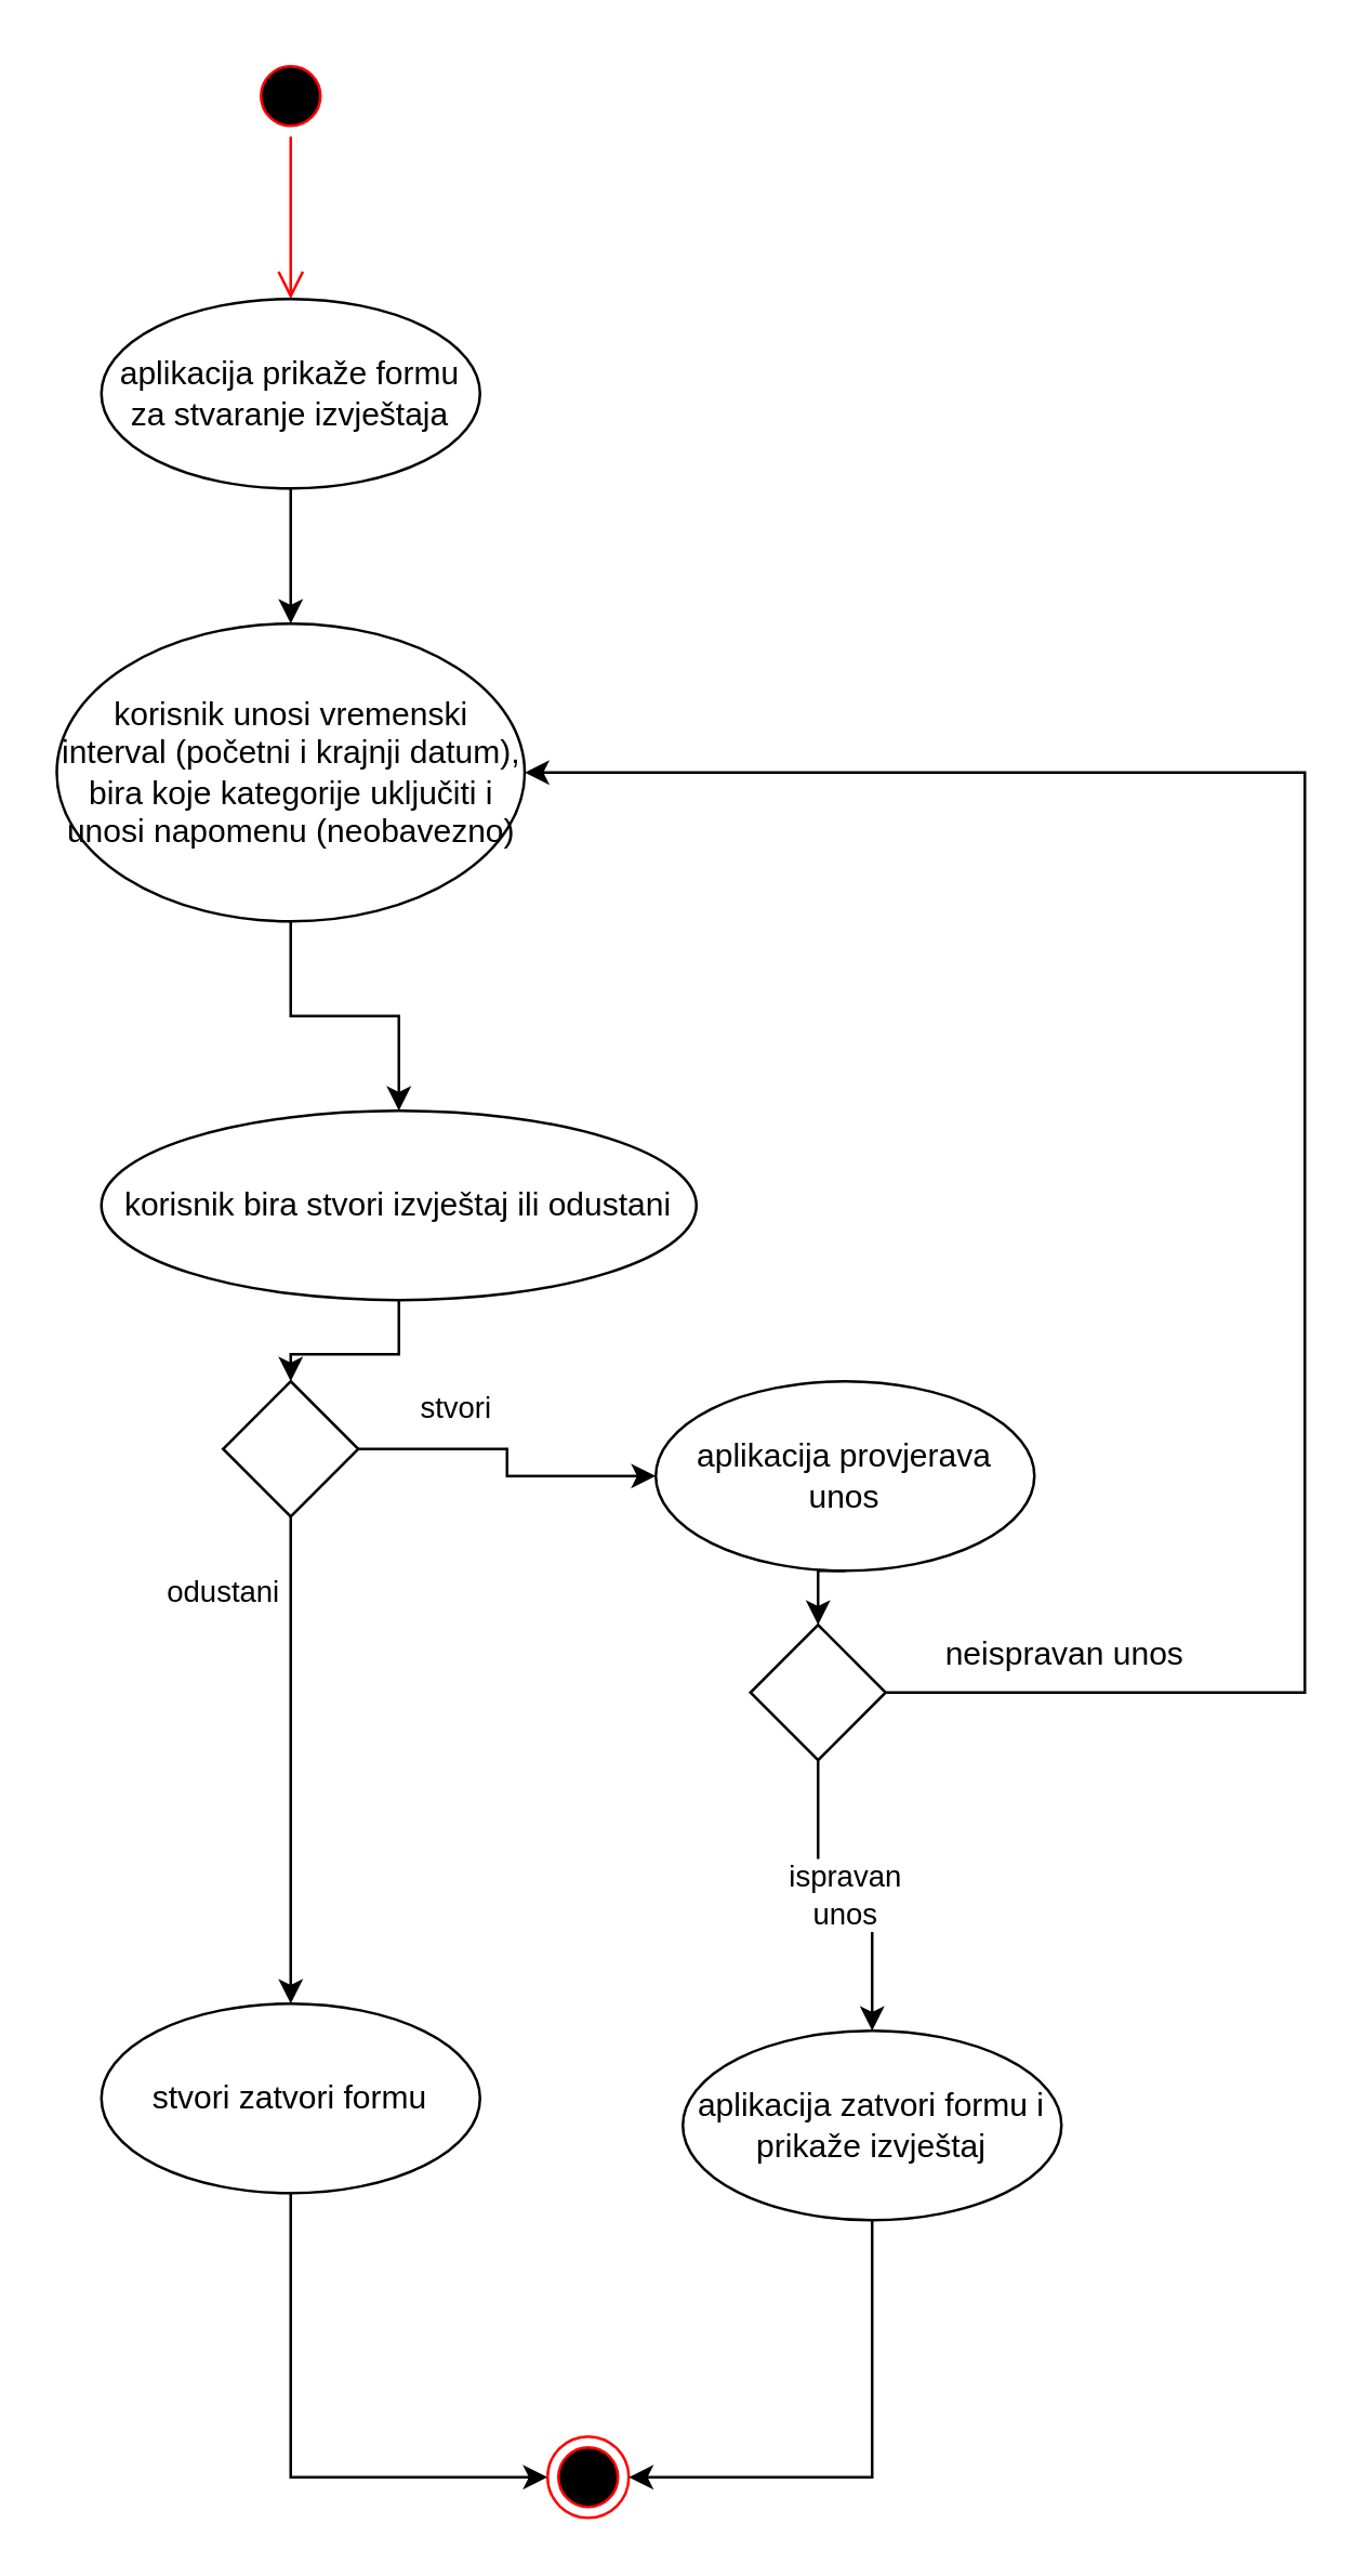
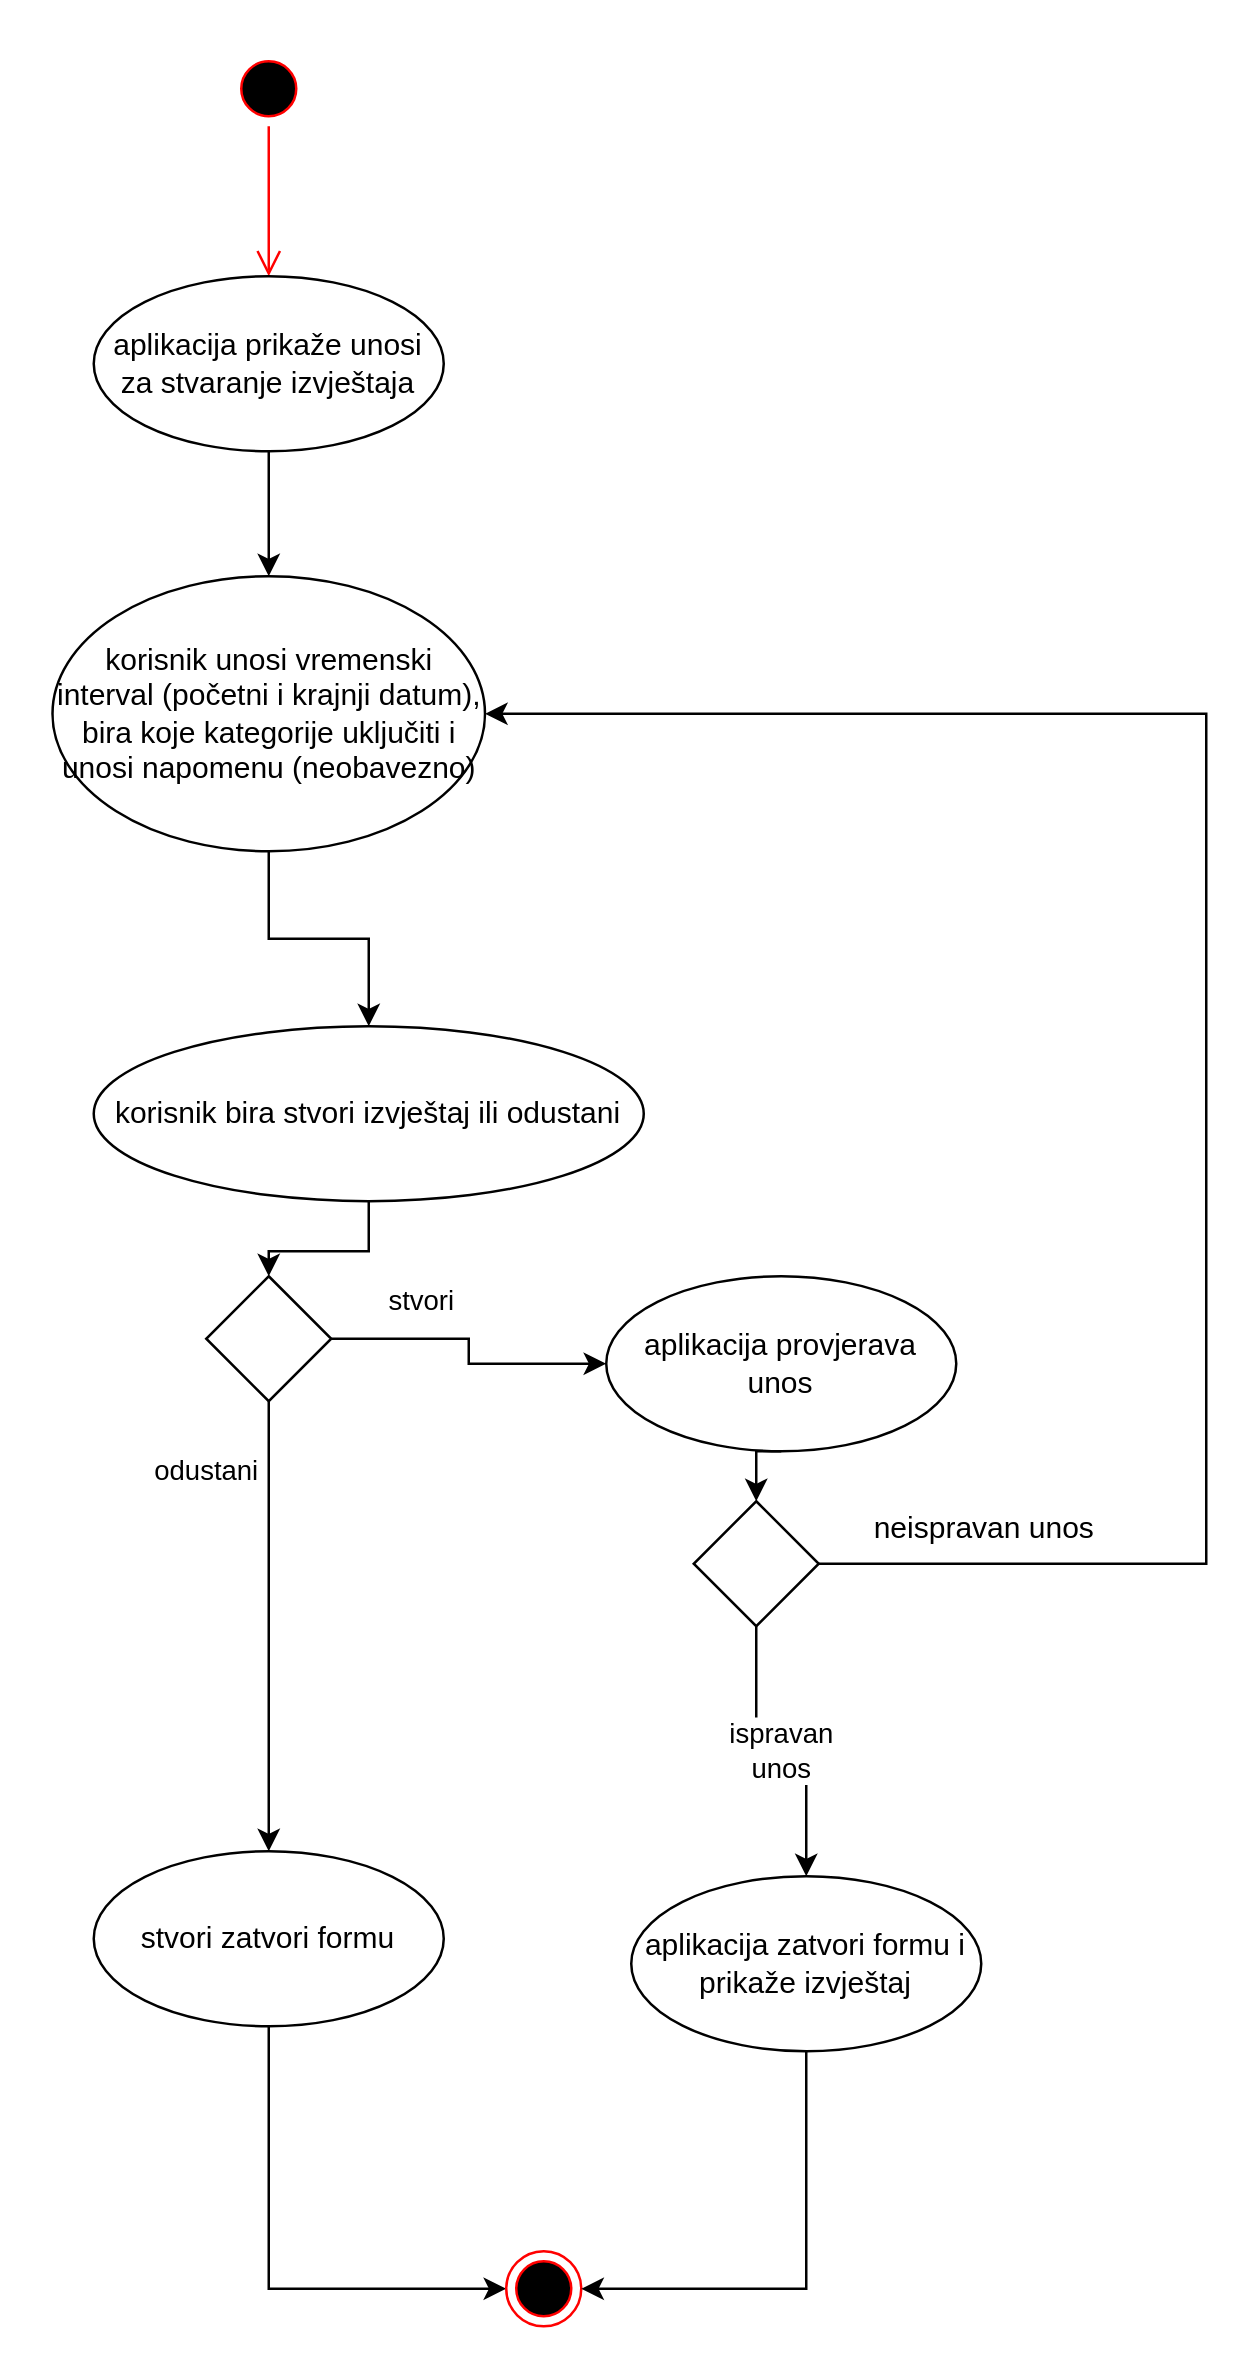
  <mxCell id="0" />
  <mxCell id="1" parent="0" />
  <mxCell id="2" value="" style="ellipse;html=1;shape=startState;fillColor=#000000;strokeColor=#ff0000;" parent="1" vertex="1"><mxGeometry x="92" y="20" width="30" height="30" as="geometry" /></mxCell>
  <mxCell id="3" value="" style="edgeStyle=orthogonalEdgeStyle;html=1;verticalAlign=bottom;endArrow=open;endSize=8;strokeColor=#ff0000;" parent="1" source="2" edge="1"><mxGeometry relative="1" as="geometry"><mxPoint x="107" y="110" as="targetPoint" /></mxGeometry></mxCell>
  <mxCell id="4" style="edgeStyle=orthogonalEdgeStyle;rounded=0;orthogonalLoop=1;jettySize=auto;html=1;exitX=0.5;exitY=1;exitDx=0;exitDy=0;" parent="1" source="5" target="7" edge="1"><mxGeometry relative="1" as="geometry" /></mxCell>
- <mxCell id="5" value="aplikacija prikaže formu za stvaranje izvještaja" style="ellipse;whiteSpace=wrap;html=1;" parent="1" vertex="1"><mxGeometry x="37" y="110" width="140" height="70" as="geometry" /></mxCell>
+ <mxCell id="5" value="aplikacija prikaže unosi za stvaranje izvještaja" style="ellipse;whiteSpace=wrap;html=1;" parent="1" vertex="1"><mxGeometry x="37" y="110" width="140" height="70" as="geometry" /></mxCell>
  <mxCell id="6" style="edgeStyle=orthogonalEdgeStyle;rounded=0;orthogonalLoop=1;jettySize=auto;html=1;exitX=0.5;exitY=1;exitDx=0;exitDy=0;entryX=0.5;entryY=0;entryDx=0;entryDy=0;" edge="1" parent="1" source="7" target="13"><mxGeometry relative="1" as="geometry" /></mxCell>
  <mxCell id="7" value="korisnik unosi vremenski interval (početni i krajnji datum), bira koje kategorije uključiti i unosi napomenu (neobavezno)" style="ellipse;whiteSpace=wrap;html=1;" parent="1" vertex="1"><mxGeometry x="20.5" y="230" width="173" height="110" as="geometry" /></mxCell>
  <mxCell id="8" style="edgeStyle=orthogonalEdgeStyle;rounded=0;orthogonalLoop=1;jettySize=auto;html=1;exitX=0.5;exitY=1;exitDx=0;exitDy=0;entryX=0.5;entryY=0;entryDx=0;entryDy=0;entryPerimeter=0;" edge="1" parent="1" source="9" target="21"><mxGeometry relative="1" as="geometry" /></mxCell>
  <mxCell id="9" value="aplikacija provjerava unos" style="ellipse;whiteSpace=wrap;html=1;" parent="1" vertex="1"><mxGeometry x="242" y="510" width="140" height="70" as="geometry" /></mxCell>
  <mxCell id="10" style="edgeStyle=orthogonalEdgeStyle;rounded=0;orthogonalLoop=1;jettySize=auto;html=1;exitX=0.5;exitY=1;exitDx=0;exitDy=0;entryX=0;entryY=0.5;entryDx=0;entryDy=0;" parent="1" source="11" target="17" edge="1"><mxGeometry relative="1" as="geometry" /></mxCell>
  <mxCell id="11" value="stvori zatvori formu" style="ellipse;whiteSpace=wrap;html=1;" parent="1" vertex="1"><mxGeometry x="37" y="740" width="140" height="70" as="geometry" /></mxCell>
  <mxCell id="12" style="edgeStyle=orthogonalEdgeStyle;rounded=0;orthogonalLoop=1;jettySize=auto;html=1;exitX=0.5;exitY=1;exitDx=0;exitDy=0;" parent="1" source="13" target="16" edge="1"><mxGeometry relative="1" as="geometry" /></mxCell>
  <mxCell id="13" value="korisnik bira stvori izvještaj ili odustani" style="ellipse;whiteSpace=wrap;html=1;" parent="1" vertex="1"><mxGeometry x="37" y="410" width="220" height="70" as="geometry" /></mxCell>
  <mxCell id="14" value="stvori" style="edgeStyle=orthogonalEdgeStyle;rounded=0;orthogonalLoop=1;jettySize=auto;html=1;exitX=1;exitY=0.5;exitDx=0;exitDy=0;exitPerimeter=0;" parent="1" source="16" target="9" edge="1"><mxGeometry x="-0.4" y="15" relative="1" as="geometry"><mxPoint as="offset" /></mxGeometry></mxCell>
  <mxCell id="15" value="odustani" style="edgeStyle=orthogonalEdgeStyle;rounded=0;orthogonalLoop=1;jettySize=auto;html=1;exitX=0.5;exitY=1;exitDx=0;exitDy=0;exitPerimeter=0;entryX=0.5;entryY=0;entryDx=0;entryDy=0;" parent="1" source="16" target="11" edge="1"><mxGeometry x="-0.692" y="-25" relative="1" as="geometry"><mxPoint as="offset" /></mxGeometry></mxCell>
  <mxCell id="16" value="" style="strokeWidth=1;html=1;shape=mxgraph.flowchart.decision;whiteSpace=wrap;" parent="1" vertex="1"><mxGeometry x="82" y="510" width="50" height="50" as="geometry" /></mxCell>
  <mxCell id="17" value="" style="ellipse;html=1;shape=endState;fillColor=#000000;strokeColor=#ff0000;" parent="1" vertex="1"><mxGeometry x="202" y="900" width="30" height="30" as="geometry" /></mxCell>
  <mxCell id="18" style="edgeStyle=orthogonalEdgeStyle;rounded=0;orthogonalLoop=1;jettySize=auto;html=1;exitX=1;exitY=0.5;exitDx=0;exitDy=0;exitPerimeter=0;entryX=1;entryY=0.5;entryDx=0;entryDy=0;" edge="1" parent="1" source="21" target="7"><mxGeometry relative="1" as="geometry"><Array as="points"><mxPoint x="482" y="625" /><mxPoint x="482" y="285" /></Array></mxGeometry></mxCell>
  <mxCell id="19" value="neispravan unos" style="text;html=1;align=center;verticalAlign=middle;resizable=0;points=[];;labelBackgroundColor=#ffffff;" vertex="1" connectable="0" parent="18"><mxGeometry x="-0.85" relative="1" as="geometry"><mxPoint x="6" y="-15" as="offset" /></mxGeometry></mxCell>
  <mxCell id="20" value="ispravan &lt;br&gt;unos" style="edgeStyle=orthogonalEdgeStyle;rounded=0;orthogonalLoop=1;jettySize=auto;html=1;exitX=0.5;exitY=1;exitDx=0;exitDy=0;exitPerimeter=0;entryX=0.5;entryY=0;entryDx=0;entryDy=0;" edge="1" parent="1" source="21" target="23"><mxGeometry relative="1" as="geometry" /></mxCell>
  <mxCell id="21" value="" style="strokeWidth=1;html=1;shape=mxgraph.flowchart.decision;whiteSpace=wrap;" vertex="1" parent="1"><mxGeometry x="277" y="600" width="50" height="50" as="geometry" /></mxCell>
  <mxCell id="22" style="edgeStyle=orthogonalEdgeStyle;rounded=0;orthogonalLoop=1;jettySize=auto;html=1;exitX=0.5;exitY=1;exitDx=0;exitDy=0;entryX=1;entryY=0.5;entryDx=0;entryDy=0;" edge="1" parent="1" source="23" target="17"><mxGeometry relative="1" as="geometry" /></mxCell>
  <mxCell id="23" value="aplikacija zatvori formu i prikaže izvještaj" style="ellipse;whiteSpace=wrap;html=1;" vertex="1" parent="1"><mxGeometry x="252" y="750" width="140" height="70" as="geometry" /></mxCell>
